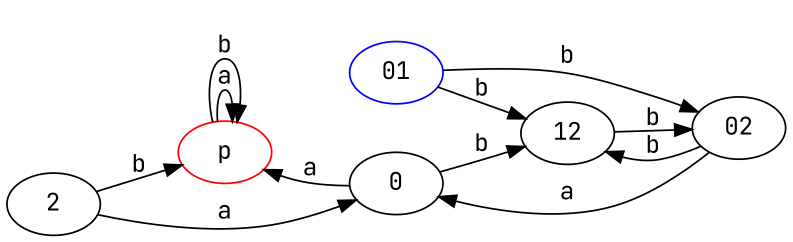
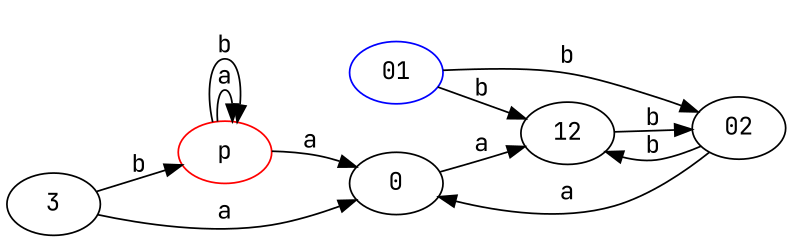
  digraph {
    fontname="JetBrains Mono"
    rankdir=LR
    node [fontname="JetBrains Mono"]
    edge [fontname="JetBrains Mono"]
    p [color=red]
    02
    12
    0
-   2
+   2 [label=3]
    01 [color=blue]
    p -> p [label=a]
    p -> p [label=b]
    02 -> 12 [label=b]
    02 -> 0 [label=a]
    12 -> 02 [label=b]
-   0 -> p [label=a]
-   0 -> 12 [label=b]
+   p -> 0 [label=a]
+   0 -> 12 [label=a]
    2 -> p [label=b]
    2 -> 0 [label=a]
    01 -> 02 [label=b]
    01 -> 12 [label=b]
  }
